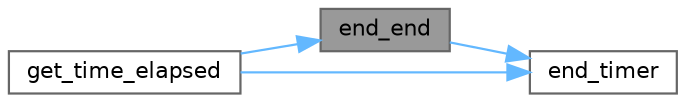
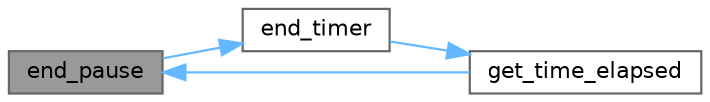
  digraph {
    rankdir=LR
    node [color=grey40 fillcolor=white fontname=Helvetica fontsize=10 shape=box style=filled]
    edge [color=steelblue1 fontname=Helvetica fontsize=10 labelfontname=Helvetica labelfontsize=10 style=solid]
-   n1 [color=gray40 fillcolor=grey60 fontcolor=black height=0.2 label=end_end width=0.4]
+   n1 [color=gray40 fillcolor=grey60 fontcolor=black height=0.2 label=end_pause width=0.4]
    n2 [height=0.2 label=end_timer width=0.4]
    n3 [height=0.2 label=get_time_elapsed width=0.4]
    n1 -> n2
-   n3 -> n2
+   n2 -> n3
    n3 -> n1
  }
